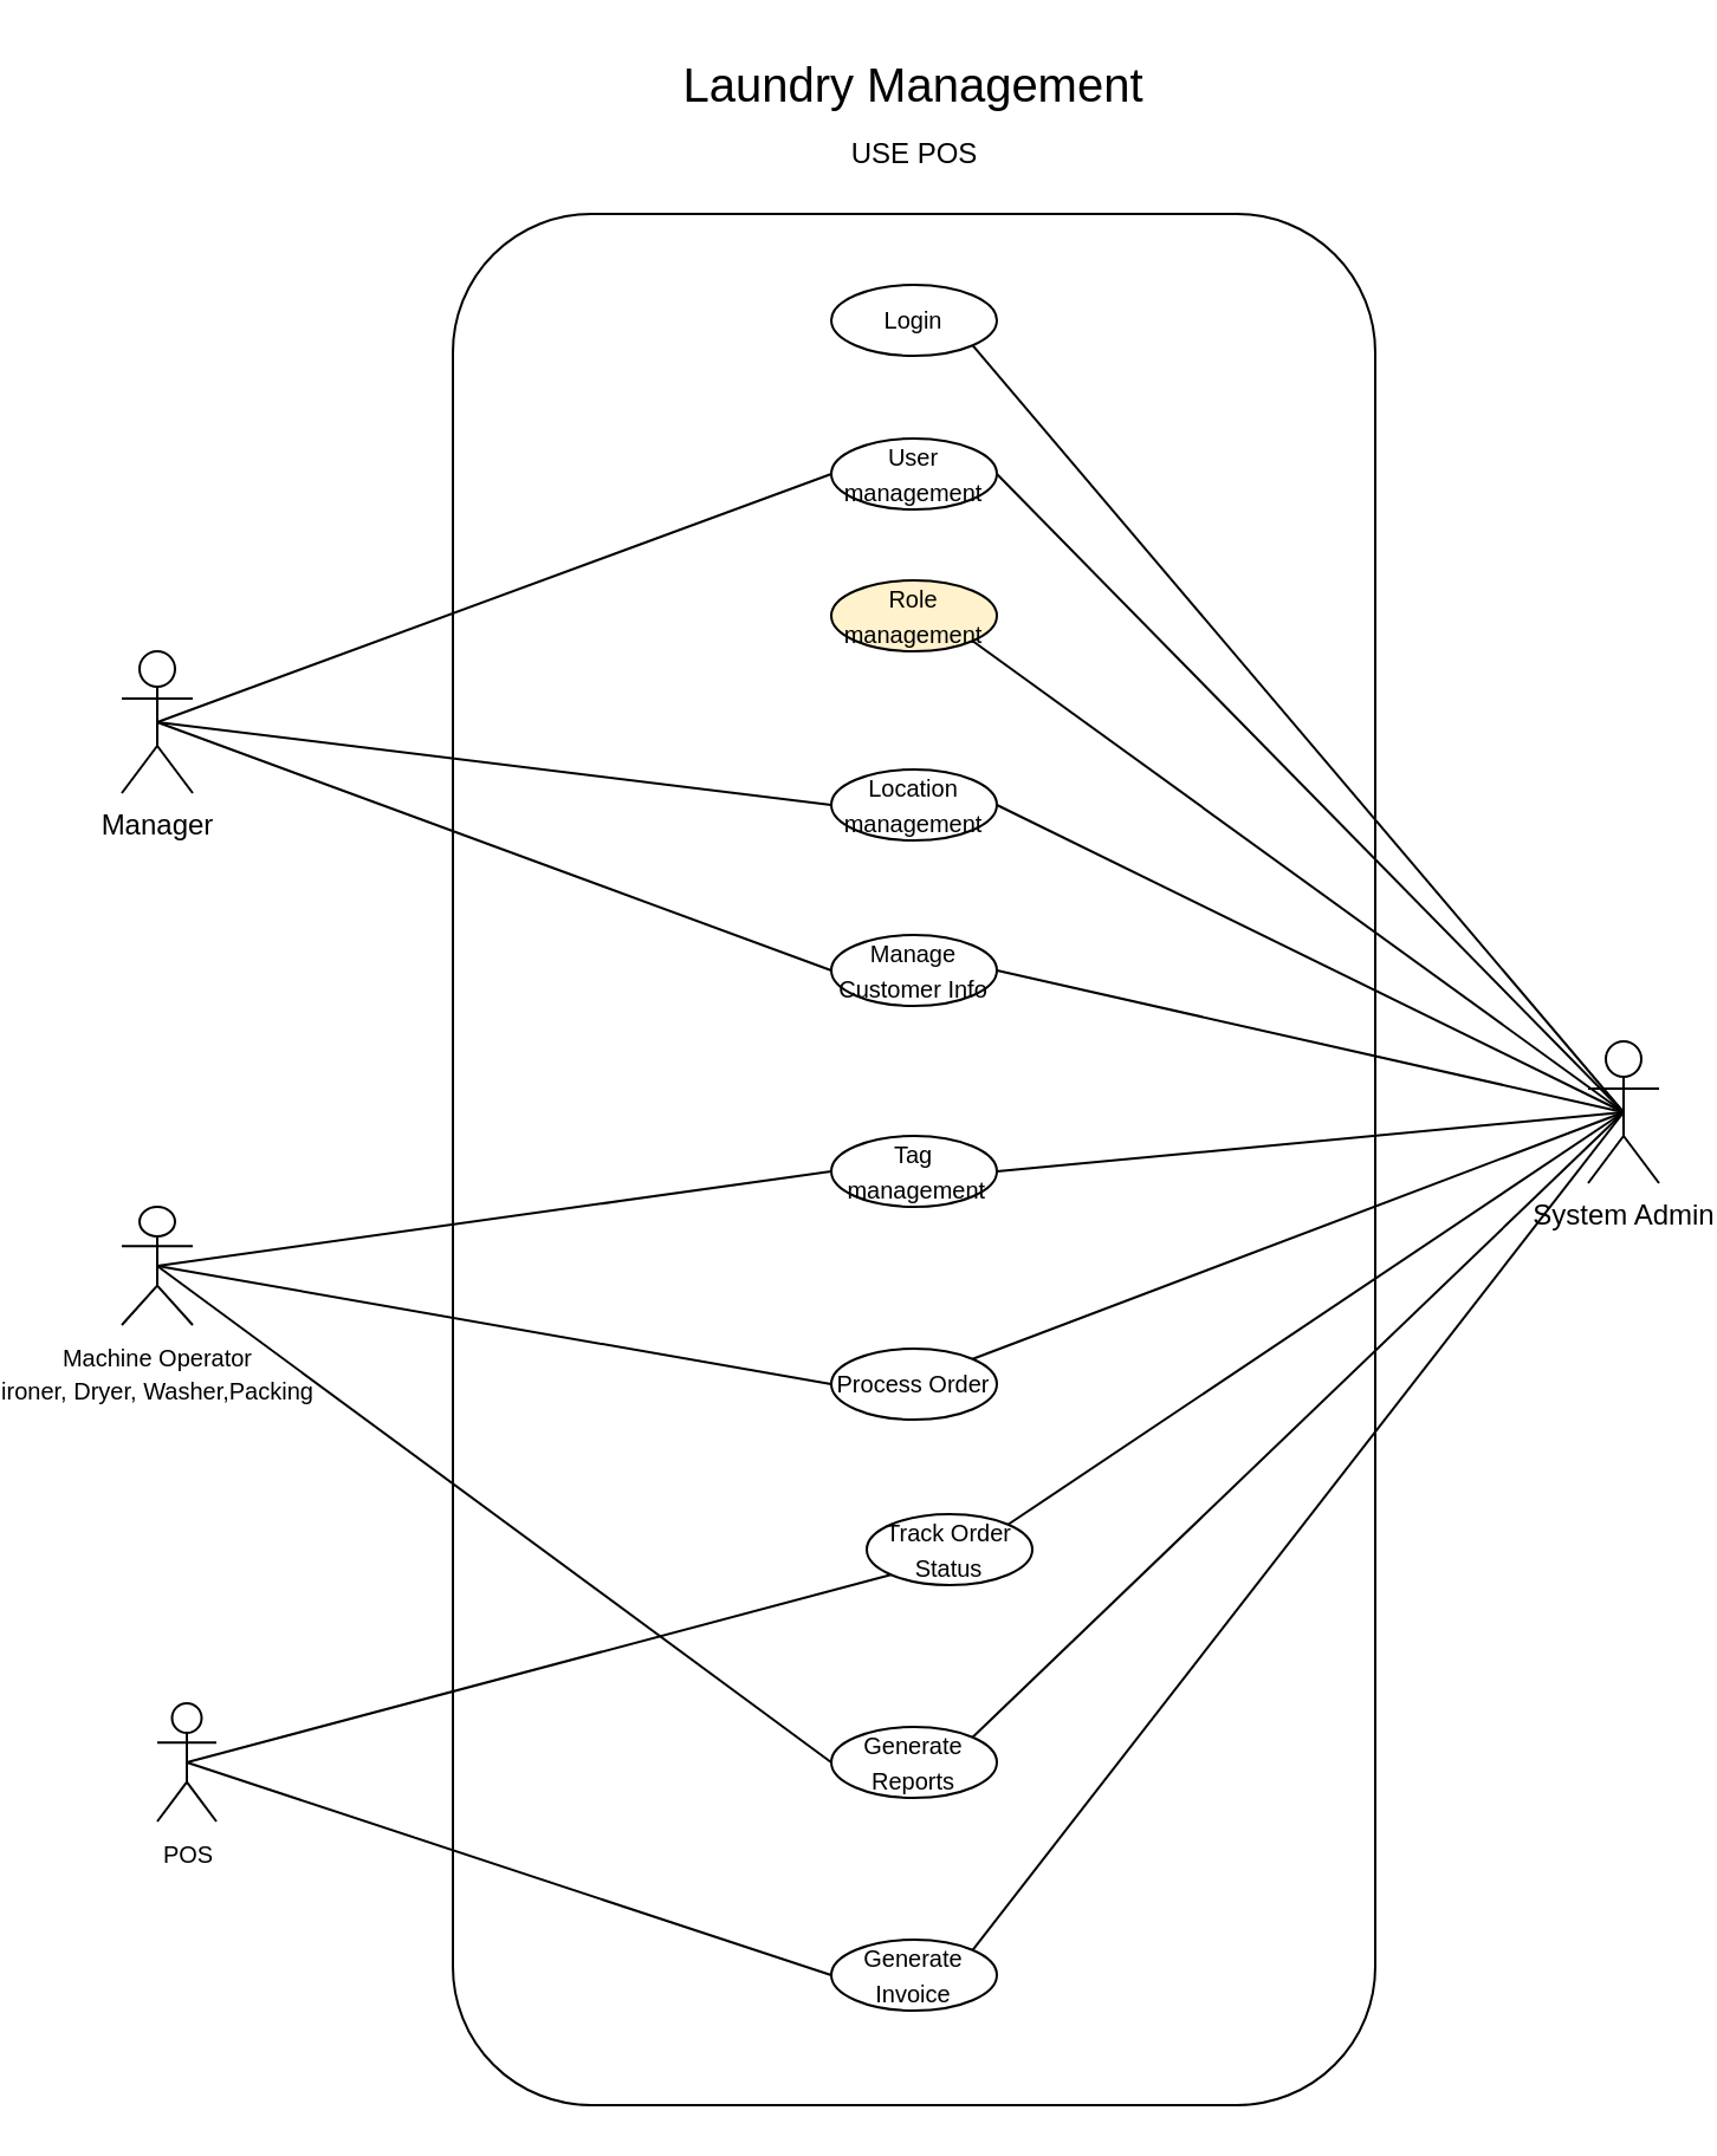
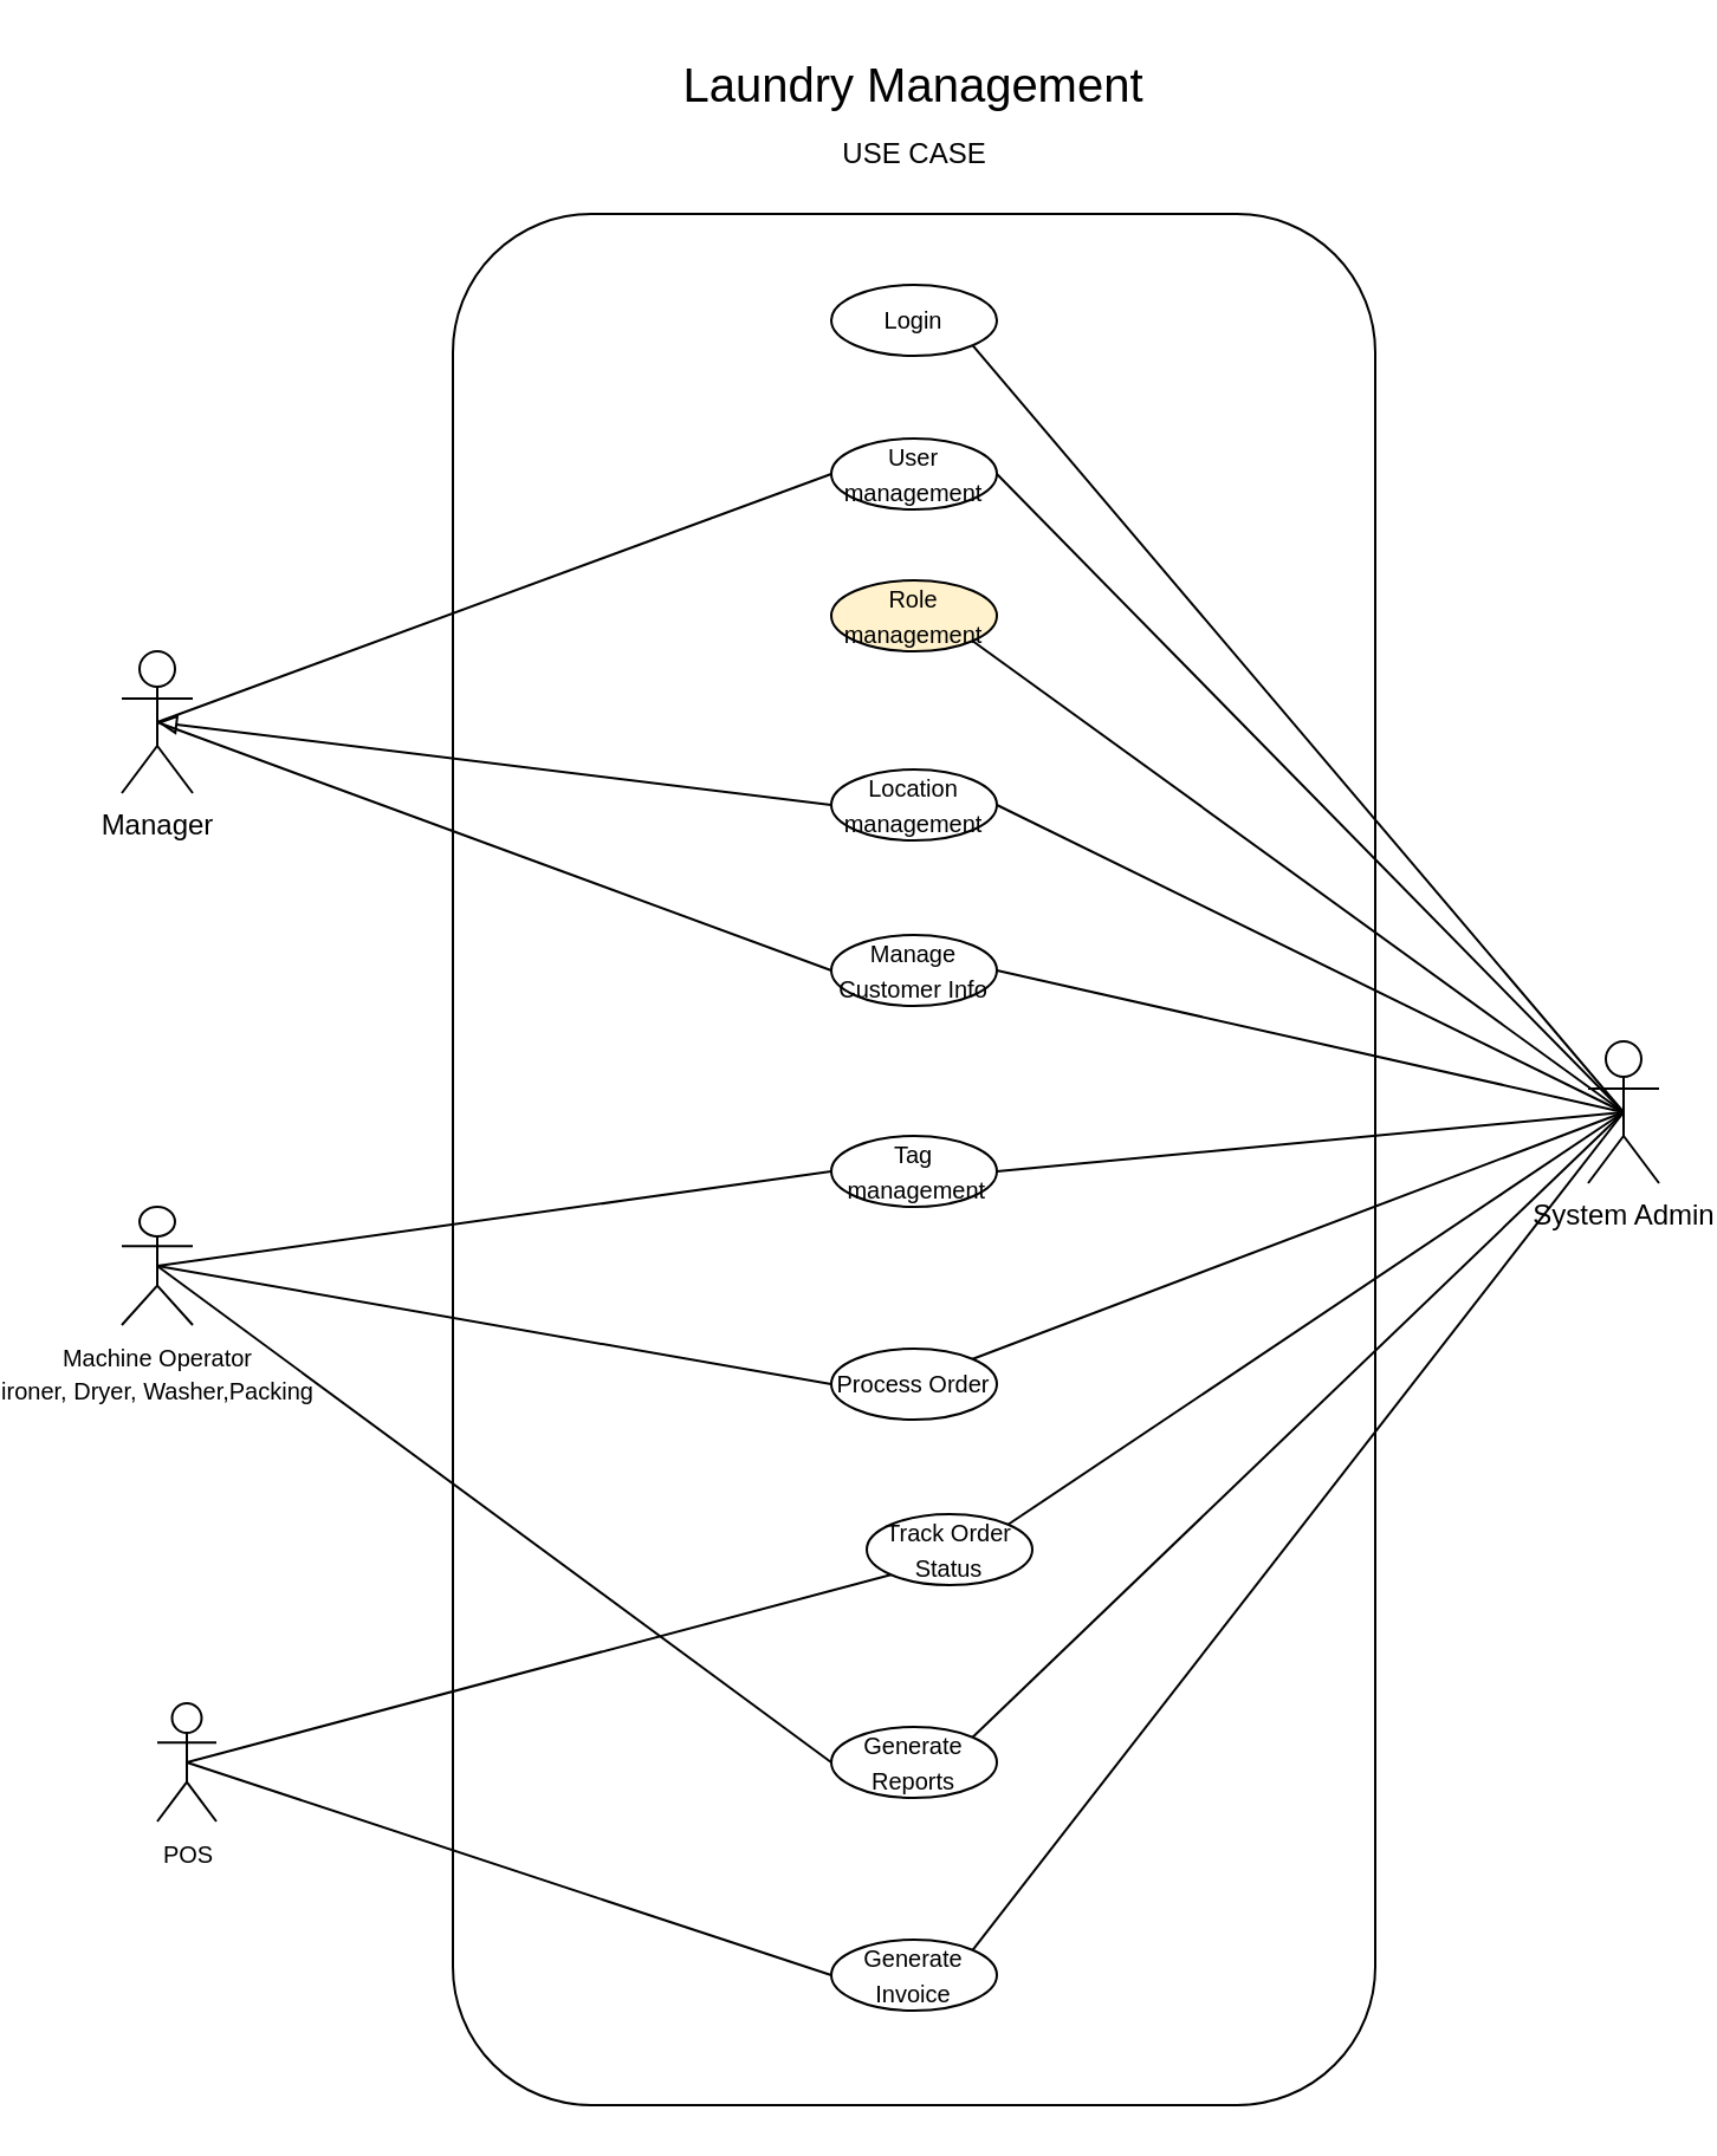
  <mxCell id="0" />
  <mxCell id="1" parent="0" />
  <mxCell id="2" value="" style="rounded=1;whiteSpace=wrap;html=1;labelBackgroundColor=none;" parent="1" vertex="1"><mxGeometry x="160" y="90" width="390" height="800" as="geometry" /></mxCell>
  <mxCell id="3" value="" style="group;rounded=1;labelBackgroundColor=none;" parent="1" vertex="1" connectable="0"><mxGeometry x="235" y="20" width="240" height="60" as="geometry" /></mxCell>
  <mxCell id="4" value="&lt;font style=&quot;font-size: 20px;&quot;&gt;Laundry Management&lt;/font&gt;" style="text;html=1;strokeColor=none;fillColor=none;align=center;verticalAlign=middle;whiteSpace=wrap;rounded=1;labelBackgroundColor=none;" parent="3" vertex="1"><mxGeometry width="240" height="30" as="geometry" /></mxCell>
- <mxCell id="5" value="USE POS" style="text;html=1;strokeColor=none;fillColor=none;align=center;verticalAlign=middle;whiteSpace=wrap;rounded=1;labelBackgroundColor=none;" parent="3" vertex="1"><mxGeometry x="78" y="30" width="85" height="30" as="geometry" /></mxCell>
+ <mxCell id="5" value="USE CASE" style="text;html=1;strokeColor=none;fillColor=none;align=center;verticalAlign=middle;whiteSpace=wrap;rounded=1;labelBackgroundColor=none;" parent="3" vertex="1"><mxGeometry x="78" y="30" width="85" height="30" as="geometry" /></mxCell>
  <mxCell id="6" value="System Admin" style="shape=umlActor;verticalLabelPosition=bottom;verticalAlign=top;html=1;outlineConnect=0;rounded=1;labelBackgroundColor=none;" parent="1" vertex="1"><mxGeometry x="640" y="440" width="30" height="60" as="geometry" /></mxCell>
  <mxCell id="7" value="Manager" style="shape=umlActor;verticalLabelPosition=bottom;verticalAlign=top;html=1;outlineConnect=0;rounded=1;labelBackgroundColor=none;" parent="1" vertex="1"><mxGeometry x="20" y="275" width="30" height="60" as="geometry" /></mxCell>
  <mxCell id="8" value="&lt;font style=&quot;font-size: 10px;&quot;&gt;Track Order Status&lt;/font&gt;" style="ellipse;whiteSpace=wrap;html=1;rounded=1;labelBackgroundColor=none;" parent="1" vertex="1"><mxGeometry x="335" y="640" width="70" height="30" as="geometry" /></mxCell>
  <mxCell id="9" value="&lt;font style=&quot;font-size: 10px;&quot;&gt;Process Order&lt;/font&gt;" style="ellipse;whiteSpace=wrap;html=1;rounded=1;labelBackgroundColor=none;" parent="1" vertex="1"><mxGeometry x="320" y="570" width="70" height="30" as="geometry" /></mxCell>
  <mxCell id="10" value="&lt;font style=&quot;font-size: 10px;&quot;&gt;Generate Reports&lt;/font&gt;" style="ellipse;whiteSpace=wrap;html=1;rounded=1;labelBackgroundColor=none;" parent="1" vertex="1"><mxGeometry x="320" y="730" width="70" height="30" as="geometry" /></mxCell>
  <mxCell id="11" value="&lt;font style=&quot;font-size: 10px;&quot;&gt;Generate Invoice&lt;/font&gt;" style="ellipse;whiteSpace=wrap;html=1;rounded=1;labelBackgroundColor=none;" parent="1" vertex="1"><mxGeometry x="320" y="820" width="70" height="30" as="geometry" /></mxCell>
  <mxCell id="12" value="&lt;font style=&quot;font-size: 10px;&quot;&gt;Machine Operator&lt;br&gt;ironer, Dryer, Washer,Packing&lt;br&gt;&lt;/font&gt;" style="shape=umlActor;verticalLabelPosition=bottom;verticalAlign=top;html=1;outlineConnect=0;rounded=1;labelBackgroundColor=none;" parent="1" vertex="1"><mxGeometry x="20" y="510" width="30" height="50" as="geometry" /></mxCell>
  <mxCell id="13" value="&lt;font style=&quot;font-size: 10px;&quot;&gt;POS&lt;/font&gt;" style="shape=umlActor;verticalLabelPosition=bottom;verticalAlign=top;html=1;outlineConnect=0;rounded=1;labelBackgroundColor=none;" parent="1" vertex="1"><mxGeometry x="35" y="720" width="25" height="50" as="geometry" /></mxCell>
  <mxCell id="14" value="&lt;font style=&quot;font-size: 10px;&quot;&gt;Login&lt;/font&gt;" style="ellipse;whiteSpace=wrap;html=1;rounded=1;labelBackgroundColor=none;" vertex="1" parent="1"><mxGeometry x="320" y="120" width="70" height="30" as="geometry" /></mxCell>
  <mxCell id="15" value="&lt;font style=&quot;font-size: 10px;&quot;&gt;User management&lt;/font&gt;" style="ellipse;whiteSpace=wrap;html=1;rounded=1;labelBackgroundColor=none;" vertex="1" parent="1"><mxGeometry x="320" y="185" width="70" height="30" as="geometry" /></mxCell>
  <mxCell id="16" value="&lt;font style=&quot;font-size: 10px;&quot;&gt;Role management&lt;/font&gt;" style="ellipse;whiteSpace=wrap;html=1;rounded=1;labelBackgroundColor=none;fillColor=#fff2cc;" vertex="1" parent="1"><mxGeometry x="320" y="245" width="70" height="30" as="geometry" /></mxCell>
  <mxCell id="17" value="&lt;font style=&quot;font-size: 10px;&quot;&gt;Location management&lt;/font&gt;" style="ellipse;whiteSpace=wrap;html=1;rounded=1;labelBackgroundColor=none;" vertex="1" parent="1"><mxGeometry x="320" y="325" width="70" height="30" as="geometry" /></mxCell>
  <mxCell id="18" style="rounded=0;orthogonalLoop=1;jettySize=auto;html=1;exitX=1;exitY=0.5;exitDx=0;exitDy=0;endArrow=none;endFill=0;entryX=0.5;entryY=0.5;entryDx=0;entryDy=0;entryPerimeter=0;" edge="1" parent="1" source="19" target="6"><mxGeometry relative="1" as="geometry"><mxPoint x="670" y="400" as="targetPoint" /></mxGeometry></mxCell>
  <mxCell id="19" value="&lt;font style=&quot;font-size: 10px;&quot;&gt;Manage&lt;/font&gt;&lt;div&gt;&lt;font style=&quot;font-size: 10px;&quot;&gt;Customer Info&lt;/font&gt;&lt;/div&gt;" style="ellipse;whiteSpace=wrap;html=1;rounded=1;labelBackgroundColor=none;" vertex="1" parent="1"><mxGeometry x="320" y="395" width="70" height="30" as="geometry" /></mxCell>
  <mxCell id="20" value="&lt;font style=&quot;font-size: 10px;&quot;&gt;Tag&lt;/font&gt;&lt;div&gt;&lt;span style=&quot;font-size: 10px; background-color: initial;&quot;&gt;&amp;nbsp;management&lt;/span&gt;&lt;/div&gt;" style="ellipse;whiteSpace=wrap;html=1;rounded=1;labelBackgroundColor=none;" vertex="1" parent="1"><mxGeometry x="320" y="480" width="70" height="30" as="geometry" /></mxCell>
  <mxCell id="21" style="rounded=0;orthogonalLoop=1;jettySize=auto;html=1;exitX=1;exitY=1;exitDx=0;exitDy=0;entryX=0.5;entryY=0.5;entryDx=0;entryDy=0;entryPerimeter=0;endArrow=none;endFill=0;" edge="1" parent="1" source="14" target="6"><mxGeometry relative="1" as="geometry" /></mxCell>
  <mxCell id="22" style="rounded=0;orthogonalLoop=1;jettySize=auto;html=1;exitX=1;exitY=0.5;exitDx=0;exitDy=0;entryX=0.5;entryY=0.5;entryDx=0;entryDy=0;entryPerimeter=0;endArrow=none;endFill=0;" edge="1" parent="1" source="15" target="6"><mxGeometry relative="1" as="geometry" /></mxCell>
  <mxCell id="23" style="rounded=0;orthogonalLoop=1;jettySize=auto;html=1;exitX=1;exitY=1;exitDx=0;exitDy=0;entryX=0.5;entryY=0.5;entryDx=0;entryDy=0;entryPerimeter=0;endArrow=none;endFill=0;" edge="1" parent="1" source="16" target="6"><mxGeometry relative="1" as="geometry" /></mxCell>
  <mxCell id="24" style="rounded=0;orthogonalLoop=1;jettySize=auto;html=1;exitX=1;exitY=0.5;exitDx=0;exitDy=0;entryX=0.5;entryY=0.5;entryDx=0;entryDy=0;entryPerimeter=0;endArrow=none;endFill=0;" edge="1" parent="1" source="17" target="6"><mxGeometry relative="1" as="geometry" /></mxCell>
  <mxCell id="25" style="rounded=0;orthogonalLoop=1;jettySize=auto;html=1;exitX=1;exitY=0.5;exitDx=0;exitDy=0;entryX=0.5;entryY=0.5;entryDx=0;entryDy=0;entryPerimeter=0;endArrow=none;endFill=0;" edge="1" parent="1" source="20" target="6"><mxGeometry relative="1" as="geometry" /></mxCell>
  <mxCell id="26" style="rounded=0;orthogonalLoop=1;jettySize=auto;html=1;exitX=1;exitY=0;exitDx=0;exitDy=0;entryX=0.5;entryY=0.5;entryDx=0;entryDy=0;entryPerimeter=0;endArrow=none;endFill=0;" edge="1" parent="1" source="9" target="6"><mxGeometry relative="1" as="geometry" /></mxCell>
  <mxCell id="27" style="rounded=0;orthogonalLoop=1;jettySize=auto;html=1;exitX=1;exitY=0;exitDx=0;exitDy=0;entryX=0.5;entryY=0.5;entryDx=0;entryDy=0;entryPerimeter=0;endArrow=none;endFill=0;" edge="1" parent="1" source="8" target="6"><mxGeometry relative="1" as="geometry" /></mxCell>
  <mxCell id="28" style="rounded=0;orthogonalLoop=1;jettySize=auto;html=1;exitX=1;exitY=0;exitDx=0;exitDy=0;entryX=0.5;entryY=0.5;entryDx=0;entryDy=0;entryPerimeter=0;endArrow=none;endFill=0;" edge="1" parent="1" source="10" target="6"><mxGeometry relative="1" as="geometry" /></mxCell>
  <mxCell id="29" style="rounded=0;orthogonalLoop=1;jettySize=auto;html=1;exitX=1;exitY=0;exitDx=0;exitDy=0;entryX=0.5;entryY=0.5;entryDx=0;entryDy=0;entryPerimeter=0;endArrow=none;endFill=0;" edge="1" parent="1" source="11" target="6"><mxGeometry relative="1" as="geometry" /></mxCell>
  <mxCell id="30" style="rounded=0;orthogonalLoop=1;jettySize=auto;html=1;exitX=0;exitY=1;exitDx=0;exitDy=0;entryX=0.5;entryY=0.5;entryDx=0;entryDy=0;entryPerimeter=0;endArrow=none;endFill=0;" edge="1" parent="1" source="8" target="13"><mxGeometry relative="1" as="geometry"><mxPoint x="42.5" y="745" as="targetPoint" /></mxGeometry></mxCell>
  <mxCell id="31" style="rounded=0;orthogonalLoop=1;jettySize=auto;html=1;exitX=0;exitY=0.5;exitDx=0;exitDy=0;entryX=0.5;entryY=0.5;entryDx=0;entryDy=0;entryPerimeter=0;endArrow=none;endFill=0;" edge="1" parent="1" source="11" target="13"><mxGeometry relative="1" as="geometry" /></mxCell>
  <mxCell id="32" style="rounded=0;orthogonalLoop=1;jettySize=auto;html=1;exitX=0;exitY=0.5;exitDx=0;exitDy=0;entryX=0.5;entryY=0.5;entryDx=0;entryDy=0;entryPerimeter=0;endArrow=none;endFill=0;" edge="1" parent="1" source="20" target="12"><mxGeometry relative="1" as="geometry" /></mxCell>
  <mxCell id="33" style="rounded=0;orthogonalLoop=1;jettySize=auto;html=1;exitX=0;exitY=0.5;exitDx=0;exitDy=0;entryX=0.5;entryY=0.5;entryDx=0;entryDy=0;entryPerimeter=0;endArrow=none;endFill=0;" edge="1" parent="1" source="9" target="12"><mxGeometry relative="1" as="geometry" /></mxCell>
  <mxCell id="34" style="rounded=0;orthogonalLoop=1;jettySize=auto;html=1;exitX=0;exitY=0.5;exitDx=0;exitDy=0;entryX=0.5;entryY=0.5;entryDx=0;entryDy=0;entryPerimeter=0;endArrow=none;endFill=0;" edge="1" parent="1" source="10" target="12"><mxGeometry relative="1" as="geometry" /></mxCell>
  <mxCell id="35" style="rounded=0;orthogonalLoop=1;jettySize=auto;html=1;exitX=0;exitY=0.5;exitDx=0;exitDy=0;entryX=0.5;entryY=0.5;entryDx=0;entryDy=0;entryPerimeter=0;endArrow=none;endFill=0;" edge="1" parent="1" source="15" target="7"><mxGeometry relative="1" as="geometry" /></mxCell>
- <mxCell id="36" style="rounded=0;orthogonalLoop=1;jettySize=auto;html=1;exitX=0;exitY=0.5;exitDx=0;exitDy=0;entryX=0.5;entryY=0.5;entryDx=0;entryDy=0;entryPerimeter=0;endArrow=none;endFill=0;" edge="1" parent="1" source="17" target="7"><mxGeometry relative="1" as="geometry" /></mxCell>
+ <mxCell id="36" style="rounded=0;orthogonalLoop=1;jettySize=auto;html=1;exitX=0;exitY=0.5;exitDx=0;exitDy=0;entryX=0.5;entryY=0.5;entryDx=0;entryDy=0;entryPerimeter=0;endArrow=block;endFill=0;" edge="1" parent="1" source="17" target="7"><mxGeometry relative="1" as="geometry" /></mxCell>
  <mxCell id="37" style="rounded=0;orthogonalLoop=1;jettySize=auto;html=1;exitX=0;exitY=0.5;exitDx=0;exitDy=0;entryX=0.5;entryY=0.5;entryDx=0;entryDy=0;entryPerimeter=0;endArrow=none;endFill=0;" edge="1" parent="1" source="19" target="7"><mxGeometry relative="1" as="geometry" /></mxCell>
